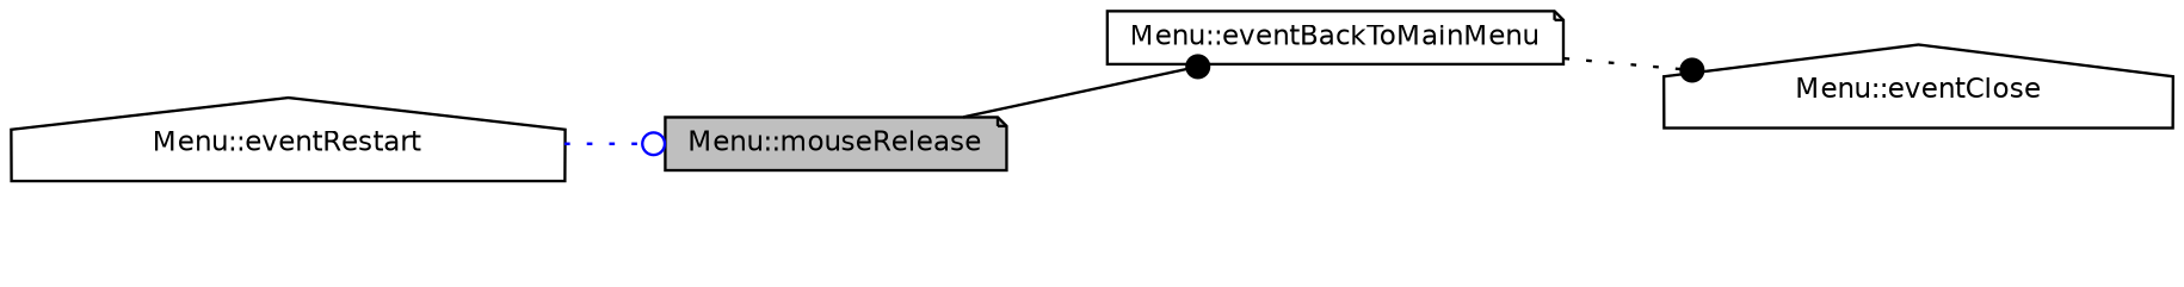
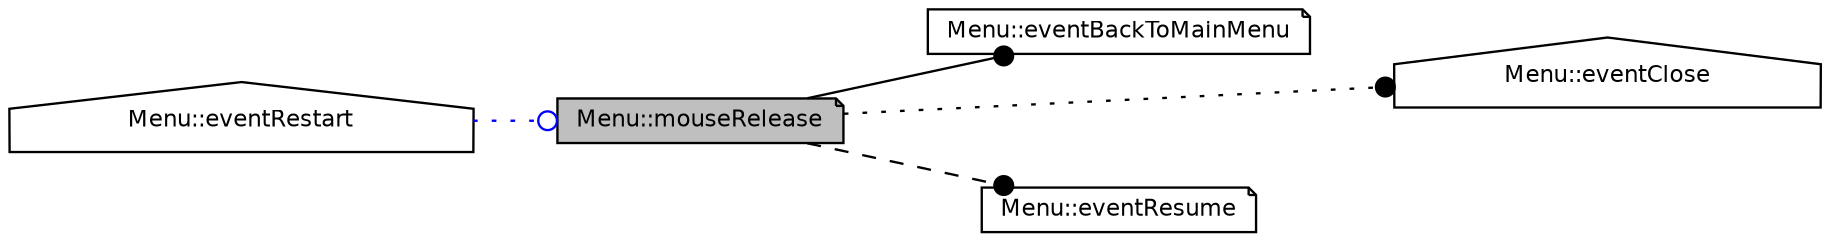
  digraph {
    rankdir=LR
    node [color=black fillcolor=white fontname=Helvetica fontsize=10 shape=note style=filled]
    edge [arrowhead=dot color=black fontname=Helvetica fontsize=10 labelfontname=Helvetica labelfontsize=10 style=dotted]
    n1 [fillcolor=grey75 fontcolor=black height=0.2 label="Menu::mouseRelease" width=0.4]
    n2 [height=0.2 label="Menu::eventBackToMainMenu" width=0.4]
    n3 [height=0.2 label="Menu::eventClose" shape=house width=0.4]
+   n4 [height=0.2 label="Menu::eventResume" width=0.4]
    n5 [height=0.2 label="Menu::eventRestart" shape=house width=0.4]
    n1 -> n2 [style=solid]
-   n2 -> n3
+   n1 -> n3
+   n1 -> n4 [style=dashed]
    n5 -> n1 [arrowhead=odot color=blue]
  }
